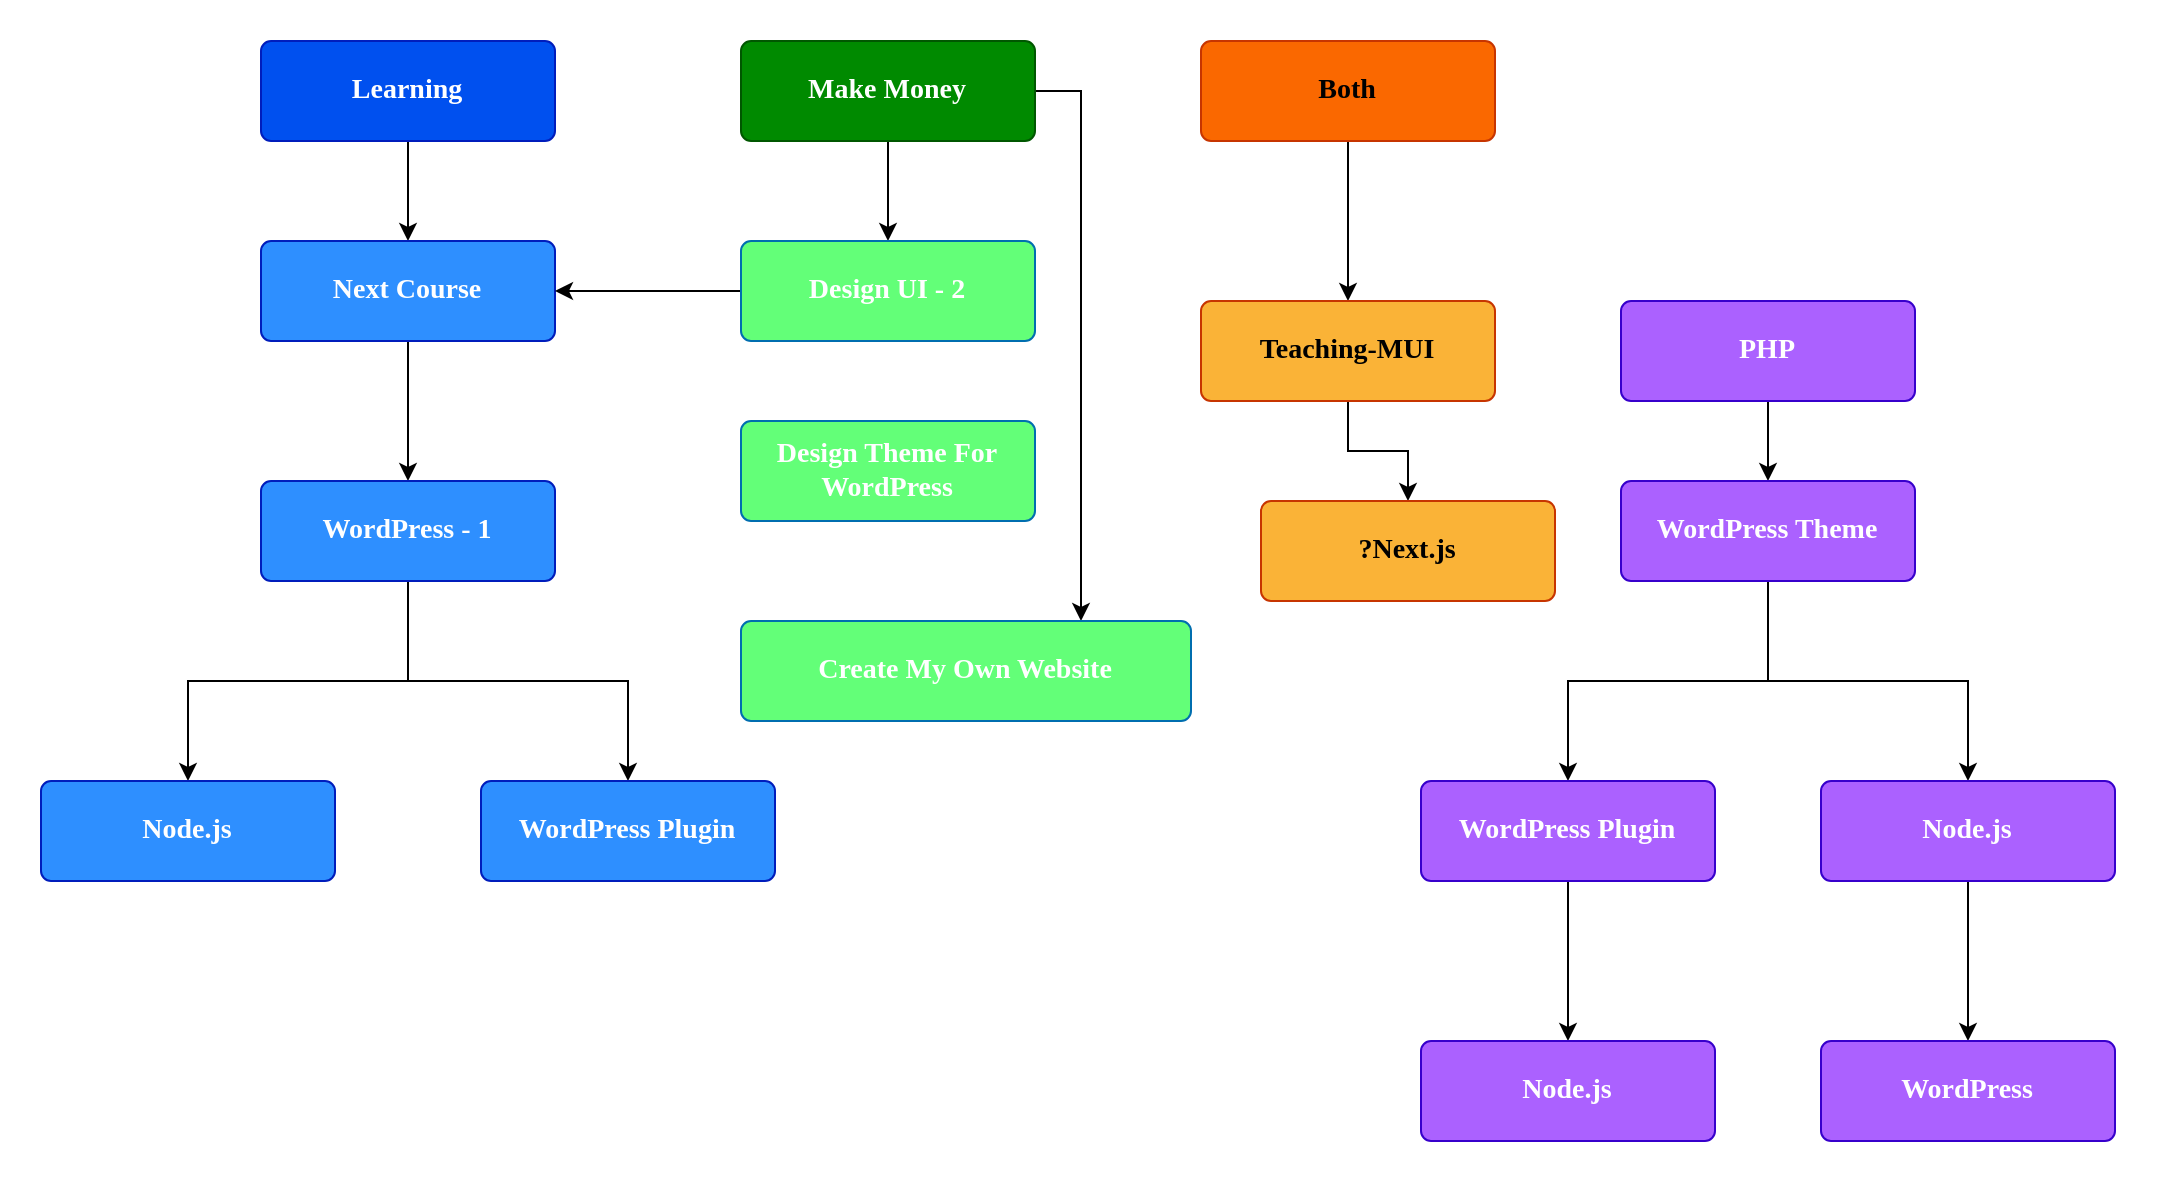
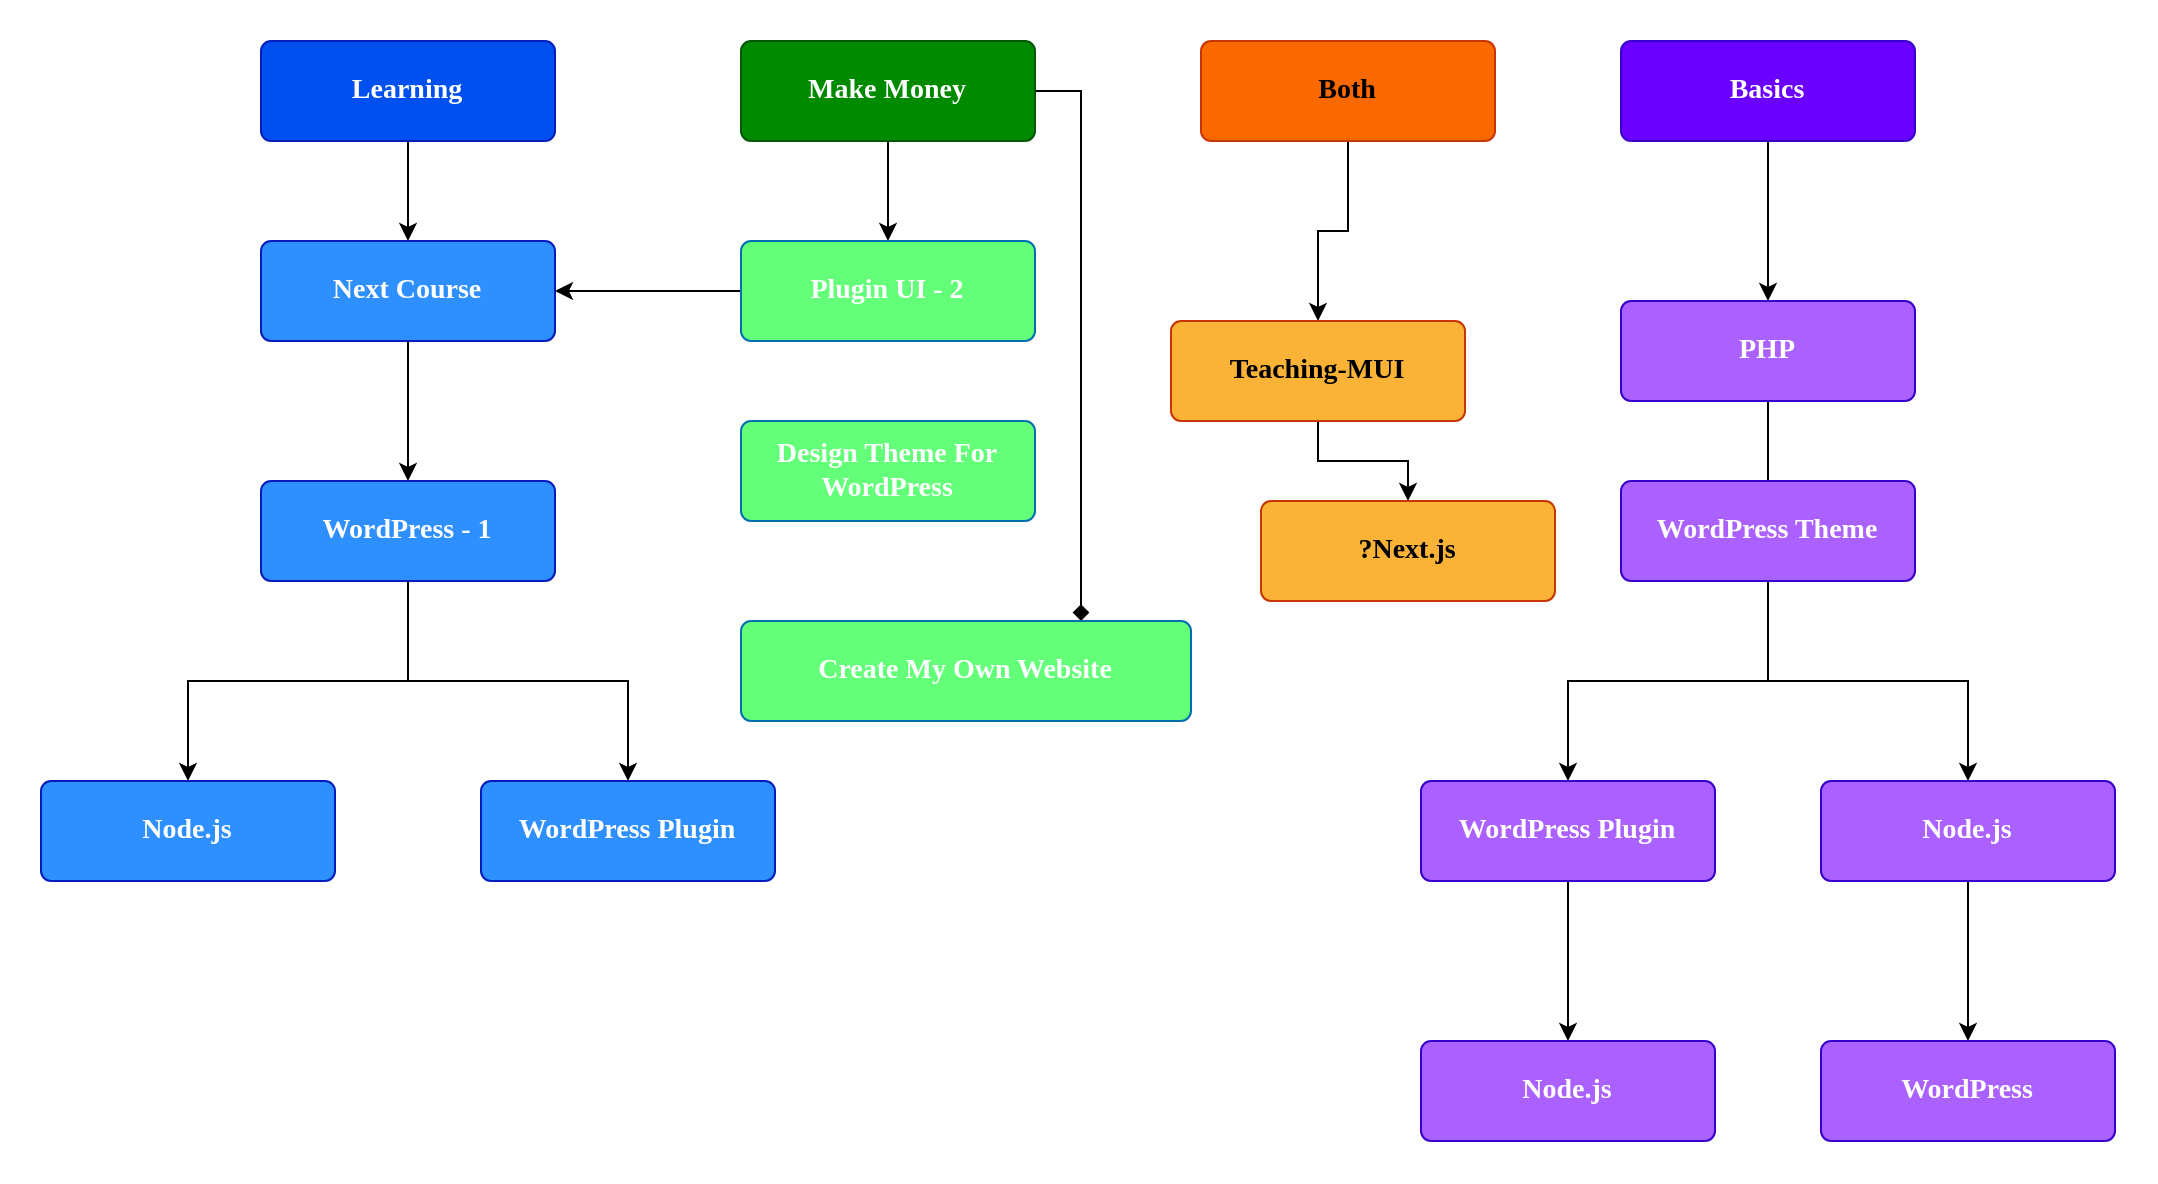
  <mxCell id="0" />
  <mxCell id="1" parent="0" />
  <mxCell id="2" value="" style="edgeStyle=orthogonalEdgeStyle;rounded=0;orthogonalLoop=1;jettySize=auto;html=1;" parent="1" source="3" target="10" edge="1"><mxGeometry relative="1" as="geometry" /></mxCell>
  <mxCell id="3" value="&lt;div style=&quot;forced-color-adjust: none;&quot;&gt;Learning&lt;/div&gt;" style="html=1;shadow=0;dashed=0;shape=mxgraph.bootstrap.rrect;rSize=5;strokeColor=#001DBC;strokeWidth=1;fillColor=#0050ef;fontColor=#ffffff;whiteSpace=wrap;align=center;verticalAlign=middle;spacingLeft=0;fontStyle=1;fontSize=14;spacing=5;rounded=1;glass=0;fillStyle=auto;fontFamily=Comic Sans MS;horizontal=1;textDirection=rtl;points=[];" parent="1" vertex="1"><mxGeometry x="130" y="20" width="147" height="50" as="geometry" /></mxCell>
  <mxCell id="4" value="" style="edgeStyle=orthogonalEdgeStyle;rounded=0;orthogonalLoop=1;jettySize=auto;html=1;" parent="1" source="6" target="14" edge="1"><mxGeometry relative="1" as="geometry" /></mxCell>
- <mxCell id="5" style="edgeStyle=orthogonalEdgeStyle;rounded=0;orthogonalLoop=1;jettySize=auto;html=1;" parent="1" source="6" target="29" edge="1"><mxGeometry relative="1" as="geometry"><Array as="points"><mxPoint x="540" y="45" /></Array></mxGeometry></mxCell>
+ <mxCell id="5" style="edgeStyle=orthogonalEdgeStyle;rounded=0;orthogonalLoop=1;jettySize=auto;html=1;endArrow=diamond;" parent="1" source="6" target="29" edge="1"><mxGeometry relative="1" as="geometry"><Array as="points"><mxPoint x="540" y="45" /></Array></mxGeometry></mxCell>
  <mxCell id="6" value="&lt;div style=&quot;forced-color-adjust: none;&quot;&gt;Make Money&lt;/div&gt;" style="html=1;shadow=0;dashed=0;shape=mxgraph.bootstrap.rrect;rSize=5;strokeColor=#005700;strokeWidth=1;fillColor=#008a00;fontColor=#ffffff;whiteSpace=wrap;align=center;verticalAlign=middle;spacingLeft=0;fontStyle=1;fontSize=14;spacing=5;rounded=1;glass=0;fillStyle=auto;fontFamily=Comic Sans MS;horizontal=1;textDirection=rtl;points=[];" parent="1" vertex="1"><mxGeometry x="370" y="20" width="147" height="50" as="geometry" /></mxCell>
  <mxCell id="7" value="" style="edgeStyle=orthogonalEdgeStyle;rounded=0;orthogonalLoop=1;jettySize=auto;html=1;" parent="1" source="8" target="12" edge="1"><mxGeometry relative="1" as="geometry" /></mxCell>
  <mxCell id="8" value="Both" style="html=1;shadow=0;dashed=0;shape=mxgraph.bootstrap.rrect;rSize=5;strokeColor=#C73500;strokeWidth=1;fillColor=#fa6800;fontColor=#000000;whiteSpace=wrap;align=center;verticalAlign=middle;spacingLeft=0;fontStyle=1;fontSize=14;spacing=5;rounded=1;glass=0;fillStyle=auto;fontFamily=Comic Sans MS;horizontal=1;textDirection=rtl;points=[];" parent="1" vertex="1"><mxGeometry x="600" y="20" width="147" height="50" as="geometry" /></mxCell>
  <mxCell id="9" value="" style="edgeStyle=orthogonalEdgeStyle;rounded=0;orthogonalLoop=1;jettySize=auto;html=1;" parent="1" source="10" target="24" edge="1"><mxGeometry relative="1" as="geometry" /></mxCell>
  <mxCell id="10" value="&lt;div style=&quot;forced-color-adjust: none;&quot;&gt;Next Course&lt;/div&gt;" style="html=1;shadow=0;dashed=0;shape=mxgraph.bootstrap.rrect;rSize=5;strokeColor=#001DBC;strokeWidth=1;fillColor=#2E8FFF;fontColor=#ffffff;whiteSpace=wrap;align=center;verticalAlign=middle;spacingLeft=0;fontStyle=1;fontSize=14;spacing=5;rounded=1;glass=0;fillStyle=auto;fontFamily=Comic Sans MS;horizontal=1;textDirection=rtl;points=[];" parent="1" vertex="1"><mxGeometry x="130" y="120" width="147" height="50" as="geometry" /></mxCell>
  <mxCell id="11" value="" style="edgeStyle=orthogonalEdgeStyle;rounded=0;orthogonalLoop=1;jettySize=auto;html=1;" parent="1" source="12" target="33" edge="1"><mxGeometry relative="1" as="geometry" /></mxCell>
- <mxCell id="12" value="&lt;div style=&quot;forced-color-adjust: none;&quot;&gt;Teaching-MUI&lt;/div&gt;" style="html=1;shadow=0;dashed=0;shape=mxgraph.bootstrap.rrect;rSize=5;strokeColor=#C73500;strokeWidth=1;fillColor=#FAB337;fontColor=#000000;whiteSpace=wrap;align=center;verticalAlign=middle;spacingLeft=0;fontStyle=1;fontSize=14;spacing=5;rounded=1;glass=0;fillStyle=auto;fontFamily=Comic Sans MS;horizontal=1;textDirection=rtl;points=[];" parent="1" vertex="1"><mxGeometry x="600" y="150" width="147" height="50" as="geometry" /></mxCell>
+ <mxCell id="12" value="&lt;div style=&quot;forced-color-adjust: none;&quot;&gt;Teaching-MUI&lt;/div&gt;" style="html=1;shadow=0;dashed=0;shape=mxgraph.bootstrap.rrect;rSize=5;strokeColor=#C73500;strokeWidth=1;fillColor=#FAB337;fontColor=#000000;whiteSpace=wrap;align=center;verticalAlign=middle;spacingLeft=0;fontStyle=1;fontSize=14;spacing=5;rounded=1;glass=0;fillStyle=auto;fontFamily=Comic Sans MS;horizontal=1;textDirection=rtl;points=[];" parent="1" vertex="1"><mxGeometry x="585" y="160" width="147" height="50" as="geometry" /></mxCell>
  <mxCell id="13" value="" style="edgeStyle=orthogonalEdgeStyle;rounded=0;orthogonalLoop=1;jettySize=auto;html=1;" parent="1" source="14" target="10" edge="1"><mxGeometry relative="1" as="geometry" /></mxCell>
- <mxCell id="14" value="&lt;div style=&quot;forced-color-adjust: none;&quot;&gt;Design UI - 2&lt;/div&gt;" style="html=1;shadow=0;dashed=0;shape=mxgraph.bootstrap.rrect;rSize=5;strokeColor=#006EAF;strokeWidth=1;fillColor=#63FF78;fontColor=#ffffff;whiteSpace=wrap;align=center;verticalAlign=middle;spacingLeft=0;fontStyle=1;fontSize=14;spacing=5;rounded=1;glass=0;fillStyle=auto;fontFamily=Comic Sans MS;horizontal=1;textDirection=rtl;points=[];" parent="1" vertex="1"><mxGeometry x="370" y="120" width="147" height="50" as="geometry" /></mxCell>
- <mxCell id="17" value="" style="edgeStyle=orthogonalEdgeStyle;rounded=0;orthogonalLoop=1;jettySize=auto;html=1;" parent="1" source="18" target="21" edge="1"><mxGeometry relative="1" as="geometry" /></mxCell>
+ <mxCell id="14" value="&lt;div style=&quot;forced-color-adjust: none;&quot;&gt;Plugin UI - 2&lt;/div&gt;" style="html=1;shadow=0;dashed=0;shape=mxgraph.bootstrap.rrect;rSize=5;strokeColor=#006EAF;strokeWidth=1;fillColor=#63FF78;fontColor=#ffffff;whiteSpace=wrap;align=center;verticalAlign=middle;spacingLeft=0;fontStyle=1;fontSize=14;spacing=5;rounded=1;glass=0;fillStyle=auto;fontFamily=Comic Sans MS;horizontal=1;textDirection=rtl;points=[];" parent="1" vertex="1"><mxGeometry x="370" y="120" width="147" height="50" as="geometry" /></mxCell>
+ <mxCell id="15" value="" style="edgeStyle=orthogonalEdgeStyle;rounded=0;orthogonalLoop=1;jettySize=auto;html=1;" parent="1" source="16" target="18" edge="1"><mxGeometry relative="1" as="geometry" /></mxCell>
+ <mxCell id="16" value="&lt;div style=&quot;forced-color-adjust: none;&quot;&gt;Basics&lt;/div&gt;" style="html=1;shadow=0;dashed=0;shape=mxgraph.bootstrap.rrect;rSize=5;strokeColor=#3700CC;strokeWidth=1;fillColor=#6a00ff;fontColor=#ffffff;whiteSpace=wrap;align=center;verticalAlign=middle;spacingLeft=0;fontStyle=1;fontSize=14;spacing=5;rounded=1;glass=0;fillStyle=auto;fontFamily=Comic Sans MS;horizontal=1;textDirection=rtl;points=[];" parent="1" vertex="1"><mxGeometry x="810" y="20" width="147" height="50" as="geometry" /></mxCell>
+ <mxCell id="17" value="" style="edgeStyle=orthogonalEdgeStyle;rounded=0;orthogonalLoop=1;jettySize=auto;html=1;endArrow=none;" parent="1" source="18" target="21" edge="1"><mxGeometry relative="1" as="geometry" /></mxCell>
  <mxCell id="18" value="&lt;div style=&quot;forced-color-adjust: none;&quot;&gt;PHP&lt;/div&gt;" style="html=1;shadow=0;dashed=0;shape=mxgraph.bootstrap.rrect;rSize=5;strokeColor=#3700CC;strokeWidth=1;fillColor=#AB61FF;fontColor=#ffffff;whiteSpace=wrap;align=center;verticalAlign=middle;spacingLeft=0;fontStyle=1;fontSize=14;spacing=5;rounded=1;glass=0;fillStyle=auto;fontFamily=Comic Sans MS;horizontal=1;textDirection=rtl;points=[];" parent="1" vertex="1"><mxGeometry x="810" y="150" width="147" height="50" as="geometry" /></mxCell>
  <mxCell id="19" value="" style="edgeStyle=orthogonalEdgeStyle;rounded=0;orthogonalLoop=1;jettySize=auto;html=1;" parent="1" source="21" target="27" edge="1"><mxGeometry relative="1" as="geometry" /></mxCell>
  <mxCell id="20" value="" style="edgeStyle=orthogonalEdgeStyle;rounded=0;orthogonalLoop=1;jettySize=auto;html=1;" parent="1" source="21" target="31" edge="1"><mxGeometry relative="1" as="geometry" /></mxCell>
  <mxCell id="21" value="&lt;div style=&quot;forced-color-adjust: none;&quot;&gt;WordPress Theme&lt;/div&gt;" style="html=1;shadow=0;dashed=0;shape=mxgraph.bootstrap.rrect;rSize=5;strokeColor=#3700CC;strokeWidth=1;fillColor=#AB61FF;fontColor=#ffffff;whiteSpace=wrap;align=center;verticalAlign=middle;spacingLeft=0;fontStyle=1;fontSize=14;spacing=5;rounded=1;glass=0;fillStyle=auto;fontFamily=Comic Sans MS;horizontal=1;textDirection=rtl;points=[];" parent="1" vertex="1"><mxGeometry x="810" y="240" width="147" height="50" as="geometry" /></mxCell>
  <mxCell id="22" value="" style="edgeStyle=orthogonalEdgeStyle;rounded=0;orthogonalLoop=1;jettySize=auto;html=1;" parent="1" source="24" target="28" edge="1"><mxGeometry relative="1" as="geometry" /></mxCell>
  <mxCell id="23" value="" style="edgeStyle=orthogonalEdgeStyle;rounded=0;orthogonalLoop=1;jettySize=auto;html=1;" parent="1" source="24" target="32" edge="1"><mxGeometry relative="1" as="geometry" /></mxCell>
  <mxCell id="24" value="&lt;div style=&quot;forced-color-adjust: none;&quot;&gt;WordPress - 1&lt;/div&gt;" style="html=1;shadow=0;dashed=0;shape=mxgraph.bootstrap.rrect;rSize=5;strokeColor=#001DBC;strokeWidth=1;fillColor=#2E8FFF;fontColor=#ffffff;whiteSpace=wrap;align=center;verticalAlign=middle;spacingLeft=0;fontStyle=1;fontSize=14;spacing=5;rounded=1;glass=0;fillStyle=auto;fontFamily=Comic Sans MS;horizontal=1;textDirection=rtl;points=[];" parent="1" vertex="1"><mxGeometry x="130" y="240" width="147" height="50" as="geometry" /></mxCell>
  <mxCell id="25" value="&lt;div style=&quot;forced-color-adjust: none;&quot;&gt;Design Theme For WordPress&lt;/div&gt;" style="html=1;shadow=0;dashed=0;shape=mxgraph.bootstrap.rrect;rSize=5;strokeColor=#006EAF;strokeWidth=1;fillColor=#63FF78;fontColor=#ffffff;whiteSpace=wrap;align=center;verticalAlign=middle;spacingLeft=0;fontStyle=1;fontSize=14;spacing=5;rounded=1;glass=0;fillStyle=auto;fontFamily=Comic Sans MS;horizontal=1;textDirection=rtl;points=[];" parent="1" vertex="1"><mxGeometry x="370" y="210" width="147" height="50" as="geometry" /></mxCell>
  <mxCell id="26" value="" style="edgeStyle=orthogonalEdgeStyle;rounded=0;orthogonalLoop=1;jettySize=auto;html=1;" parent="1" source="27" target="35" edge="1"><mxGeometry relative="1" as="geometry" /></mxCell>
  <mxCell id="27" value="&lt;div style=&quot;forced-color-adjust: none;&quot;&gt;Node.js&lt;/div&gt;" style="html=1;shadow=0;dashed=0;shape=mxgraph.bootstrap.rrect;rSize=5;strokeColor=#3700CC;strokeWidth=1;fillColor=#AB61FF;fontColor=#ffffff;whiteSpace=wrap;align=center;verticalAlign=middle;spacingLeft=0;fontStyle=1;fontSize=14;spacing=5;rounded=1;glass=0;fillStyle=auto;fontFamily=Comic Sans MS;horizontal=1;textDirection=rtl;points=[];" parent="1" vertex="1"><mxGeometry x="910" y="390" width="147" height="50" as="geometry" /></mxCell>
  <mxCell id="28" value="&lt;div style=&quot;forced-color-adjust: none;&quot;&gt;Node.js&lt;/div&gt;" style="html=1;shadow=0;dashed=0;shape=mxgraph.bootstrap.rrect;rSize=5;strokeColor=#001DBC;strokeWidth=1;fillColor=#2E8FFF;fontColor=#ffffff;whiteSpace=wrap;align=center;verticalAlign=middle;spacingLeft=0;fontStyle=1;fontSize=14;spacing=5;rounded=1;glass=0;fillStyle=auto;fontFamily=Comic Sans MS;horizontal=1;textDirection=rtl;points=[];" parent="1" vertex="1"><mxGeometry x="20" y="390" width="147" height="50" as="geometry" /></mxCell>
  <mxCell id="29" value="&lt;div style=&quot;forced-color-adjust: none;&quot;&gt;Create My Own Website&lt;/div&gt;" style="html=1;shadow=0;dashed=0;shape=mxgraph.bootstrap.rrect;rSize=5;strokeColor=#006EAF;strokeWidth=1;fillColor=#63FF78;fontColor=#ffffff;whiteSpace=wrap;align=center;verticalAlign=middle;spacingLeft=0;fontStyle=1;fontSize=14;spacing=5;rounded=1;glass=0;fillStyle=auto;fontFamily=Comic Sans MS;horizontal=1;textDirection=rtl;points=[];" parent="1" vertex="1"><mxGeometry x="370" y="310" width="225" height="50" as="geometry" /></mxCell>
  <mxCell id="30" value="" style="edgeStyle=orthogonalEdgeStyle;rounded=0;orthogonalLoop=1;jettySize=auto;html=1;" parent="1" source="31" target="34" edge="1"><mxGeometry relative="1" as="geometry" /></mxCell>
  <mxCell id="31" value="&lt;div style=&quot;forced-color-adjust: none;&quot;&gt;WordPress Plugin&lt;/div&gt;" style="html=1;shadow=0;dashed=0;shape=mxgraph.bootstrap.rrect;rSize=5;strokeColor=#3700CC;strokeWidth=1;fillColor=#AB61FF;fontColor=#ffffff;whiteSpace=wrap;align=center;verticalAlign=middle;spacingLeft=0;fontStyle=1;fontSize=14;spacing=5;rounded=1;glass=0;fillStyle=auto;fontFamily=Comic Sans MS;horizontal=1;textDirection=rtl;points=[];" parent="1" vertex="1"><mxGeometry x="710" y="390" width="147" height="50" as="geometry" /></mxCell>
  <mxCell id="32" value="&lt;div style=&quot;forced-color-adjust: none;&quot;&gt;WordPress Plugin&lt;/div&gt;" style="html=1;shadow=0;dashed=0;shape=mxgraph.bootstrap.rrect;rSize=5;strokeColor=#001DBC;strokeWidth=1;fillColor=#2E8FFF;fontColor=#ffffff;whiteSpace=wrap;align=center;verticalAlign=middle;spacingLeft=0;fontStyle=1;fontSize=14;spacing=5;rounded=1;glass=0;fillStyle=auto;fontFamily=Comic Sans MS;horizontal=1;textDirection=rtl;points=[];" parent="1" vertex="1"><mxGeometry x="240" y="390" width="147" height="50" as="geometry" /></mxCell>
  <mxCell id="33" value="&lt;div style=&quot;forced-color-adjust: none;&quot;&gt;Next.js?&lt;/div&gt;" style="html=1;shadow=0;dashed=0;shape=mxgraph.bootstrap.rrect;rSize=5;strokeColor=#C73500;strokeWidth=1;fillColor=#FAB337;fontColor=#000000;whiteSpace=wrap;align=center;verticalAlign=middle;spacingLeft=0;fontStyle=1;fontSize=14;spacing=5;rounded=1;glass=0;fillStyle=auto;fontFamily=Comic Sans MS;horizontal=1;textDirection=rtl;points=[];" parent="1" vertex="1"><mxGeometry x="630" y="250" width="147" height="50" as="geometry" /></mxCell>
  <mxCell id="34" value="&lt;div style=&quot;forced-color-adjust: none;&quot;&gt;Node.js&lt;/div&gt;" style="html=1;shadow=0;dashed=0;shape=mxgraph.bootstrap.rrect;rSize=5;strokeColor=#3700CC;strokeWidth=1;fillColor=#AB61FF;fontColor=#ffffff;whiteSpace=wrap;align=center;verticalAlign=middle;spacingLeft=0;fontStyle=1;fontSize=14;spacing=5;rounded=1;glass=0;fillStyle=auto;fontFamily=Comic Sans MS;horizontal=1;textDirection=rtl;points=[];" parent="1" vertex="1"><mxGeometry x="710" y="520" width="147" height="50" as="geometry" /></mxCell>
  <mxCell id="35" value="&lt;div style=&quot;forced-color-adjust: none;&quot;&gt;WordPress&lt;/div&gt;" style="html=1;shadow=0;dashed=0;shape=mxgraph.bootstrap.rrect;rSize=5;strokeColor=#3700CC;strokeWidth=1;fillColor=#AB61FF;fontColor=#ffffff;whiteSpace=wrap;align=center;verticalAlign=middle;spacingLeft=0;fontStyle=1;fontSize=14;spacing=5;rounded=1;glass=0;fillStyle=auto;fontFamily=Comic Sans MS;horizontal=1;textDirection=rtl;points=[];" parent="1" vertex="1"><mxGeometry x="910" y="520" width="147" height="50" as="geometry" /></mxCell>
